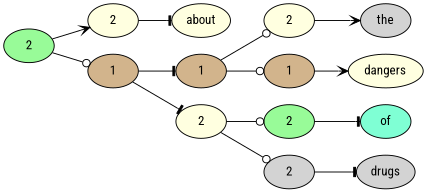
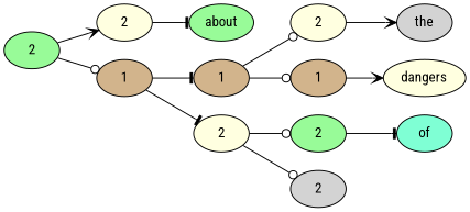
  digraph {
    fontname="Roboto Condensed"
    rankdir=LR
    node [fillcolor=lightyellow fontname="Roboto Condensed" style=filled]
    edge [arrowhead=odot fontname="Roboto Condensed"]
    n1 [fillcolor=palegreen label=2]
    n2 [label=2]
    n3 [fillcolor=tan label=1]
-   n4 [label=about]
+   n4 [fillcolor=palegreen label=about]
    n5 [fillcolor=tan label=1]
    n6 [label=2]
    n7 [label=2]
    n8 [fillcolor=tan label=1]
    n9 [fillcolor=palegreen label=2]
    n10 [fillcolor=lightgrey label=2]
    n11 [fillcolor=lightgrey label=the]
    n12 [label=dangers]
    n13 [fillcolor=aquamarine label=of]
-   n14 [fillcolor=lightgrey label=drugs]
    n1 -> n2 [arrowhead=vee]
    n1 -> n3
    n2 -> n4 [arrowhead=tee]
    n3 -> n5 [arrowhead=tee]
    n3 -> n6 [arrowhead=tee]
    n5 -> n7
    n5 -> n8
    n6 -> n9
    n6 -> n10
    n7 -> n11 [arrowhead=vee]
    n8 -> n12 [arrowhead=vee]
    n9 -> n13 [arrowhead=tee]
-   n10 -> n14 [arrowhead=tee]
  }
